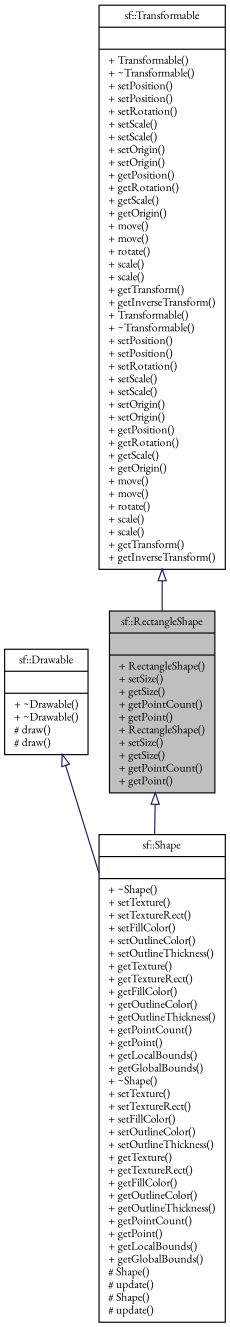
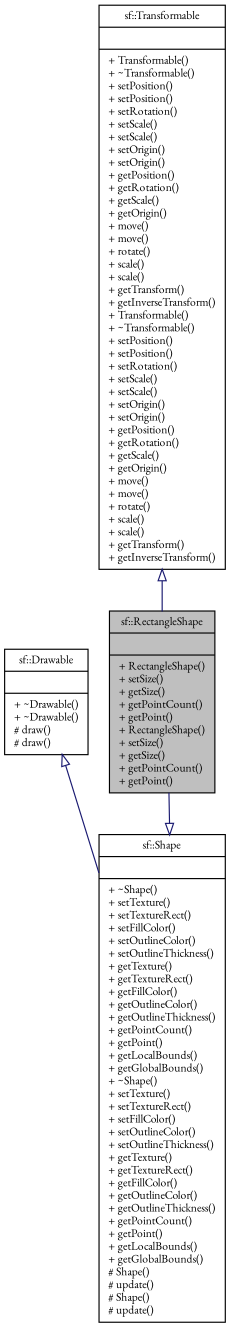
  digraph {
    fontname="EB Garamond"
    node [color=black fillcolor=white fontname="EB Garamond" fontsize=10 shape=record style=filled]
    edge [arrowtail=onormal color=midnightblue dir=back fontname="EB Garamond" fontsize=10 labelfontname=Helvetica labelfontsize=10 style=solid]
    n1 [fillcolor=grey75 fontcolor=black height=0.2 label="{sf::RectangleShape\n||+ RectangleShape()\l+ setSize()\l+ getSize()\l+ getPointCount()\l+ getPoint()\l+ RectangleShape()\l+ setSize()\l+ getSize()\l+ getPointCount()\l+ getPoint()\l}" width=0.4]
    n2 [height=0.2 label="{sf::Shape\n||+ ~Shape()\l+ setTexture()\l+ setTextureRect()\l+ setFillColor()\l+ setOutlineColor()\l+ setOutlineThickness()\l+ getTexture()\l+ getTextureRect()\l+ getFillColor()\l+ getOutlineColor()\l+ getOutlineThickness()\l+ getPointCount()\l+ getPoint()\l+ getLocalBounds()\l+ getGlobalBounds()\l+ ~Shape()\l+ setTexture()\l+ setTextureRect()\l+ setFillColor()\l+ setOutlineColor()\l+ setOutlineThickness()\l+ getTexture()\l+ getTextureRect()\l+ getFillColor()\l+ getOutlineColor()\l+ getOutlineThickness()\l+ getPointCount()\l+ getPoint()\l+ getLocalBounds()\l+ getGlobalBounds()\l# Shape()\l# update()\l# Shape()\l# update()\l}" width=0.4]
    n3 [height=0.2 label="{sf::Drawable\n||+ ~Drawable()\l+ ~Drawable()\l# draw()\l# draw()\l}" width=0.4]
    n4 [height=0.2 label="{sf::Transformable\n||+ Transformable()\l+ ~Transformable()\l+ setPosition()\l+ setPosition()\l+ setRotation()\l+ setScale()\l+ setScale()\l+ setOrigin()\l+ setOrigin()\l+ getPosition()\l+ getRotation()\l+ getScale()\l+ getOrigin()\l+ move()\l+ move()\l+ rotate()\l+ scale()\l+ scale()\l+ getTransform()\l+ getInverseTransform()\l+ Transformable()\l+ ~Transformable()\l+ setPosition()\l+ setPosition()\l+ setRotation()\l+ setScale()\l+ setScale()\l+ setOrigin()\l+ setOrigin()\l+ getPosition()\l+ getRotation()\l+ getScale()\l+ getOrigin()\l+ move()\l+ move()\l+ rotate()\l+ scale()\l+ scale()\l+ getTransform()\l+ getInverseTransform()\l}" width=0.4]
-   n1 -> n2
+   n2 -> n1
    n3 -> n2
    n4 -> n1
  }
